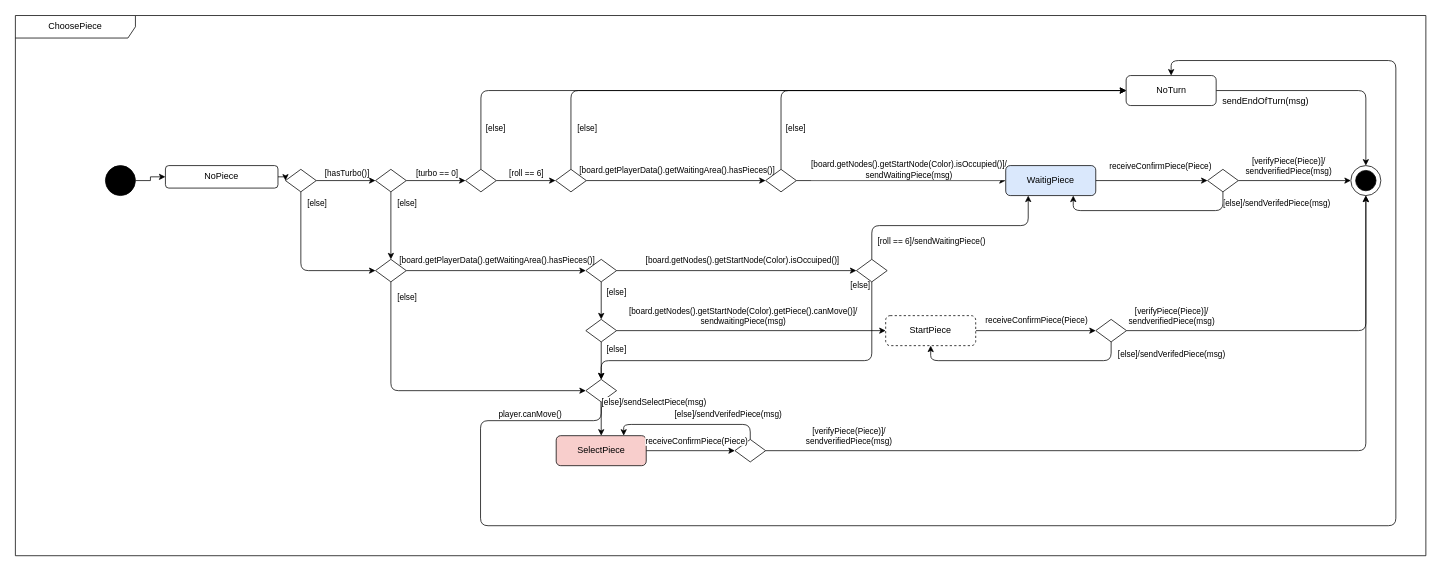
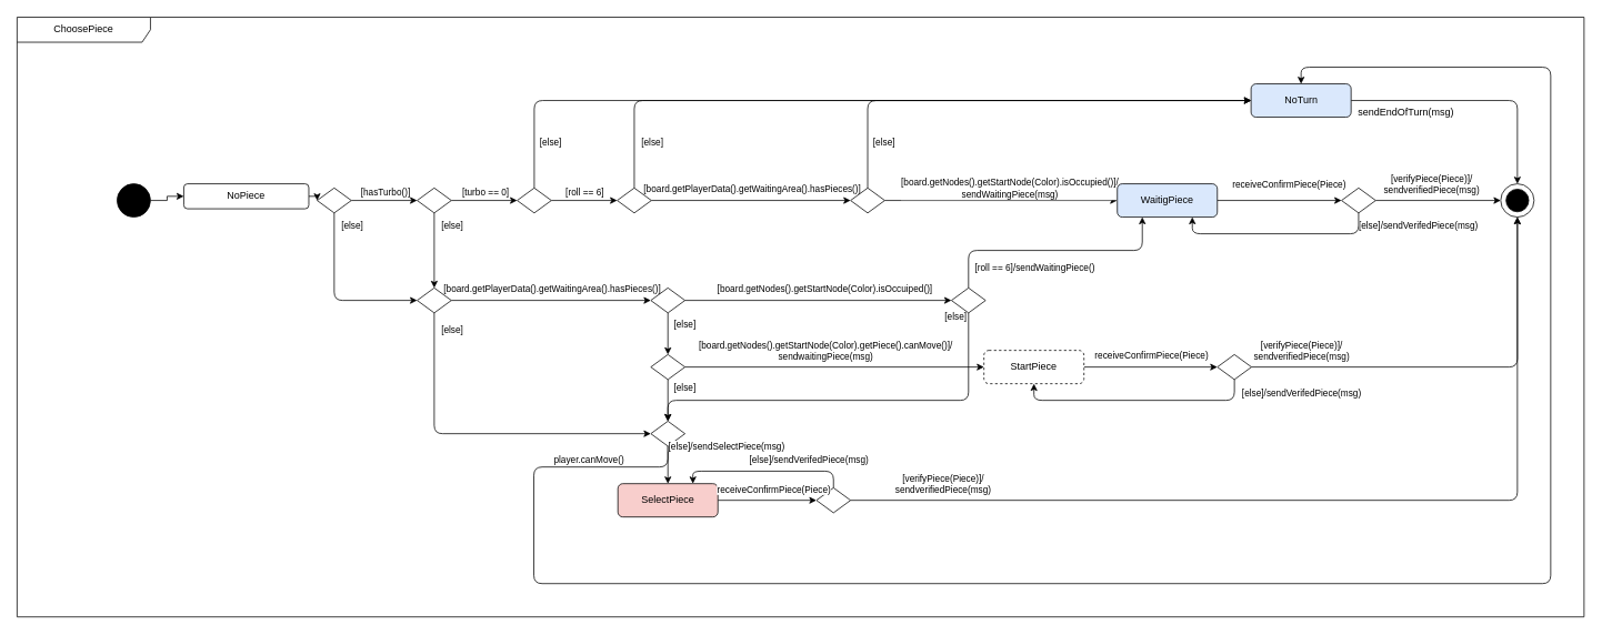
  <mxCell id="0" />
  <mxCell id="1" parent="0" />
  <mxCell id="2" value="ChoosePiece" style="shape=umlFrame;whiteSpace=wrap;html=1;pointerEvents=0;recursiveResize=0;container=1;collapsible=0;width=160;" vertex="1" parent="1"><mxGeometry x="20" y="20" width="1880" height="720" as="geometry" /></mxCell>
  <mxCell id="3" style="edgeStyle=orthogonalEdgeStyle;rounded=0;orthogonalLoop=1;jettySize=auto;html=1;exitX=1;exitY=0.5;exitDx=0;exitDy=0;entryX=0;entryY=0.5;entryDx=0;entryDy=0;" edge="1" parent="2" source="4" target="11"><mxGeometry relative="1" as="geometry" /></mxCell>
  <mxCell id="4" value="NoPiece" style="rounded=1;whiteSpace=wrap;html=1;" vertex="1" parent="2"><mxGeometry x="200" y="200" width="150" height="30" as="geometry" /></mxCell>
  <mxCell id="5" value="" style="ellipse;whiteSpace=wrap;html=1;aspect=fixed;fillColor=#000000;" vertex="1" parent="2"><mxGeometry x="120" y="200" width="40" height="40" as="geometry" /></mxCell>
  <mxCell id="6" style="edgeStyle=orthogonalEdgeStyle;rounded=0;orthogonalLoop=1;jettySize=auto;html=1;entryX=0;entryY=0.5;entryDx=0;entryDy=0;" edge="1" parent="2" source="5" target="4"><mxGeometry relative="1" as="geometry"><mxPoint x="380" y="310" as="targetPoint" /></mxGeometry></mxCell>
  <mxCell id="7" style="edgeStyle=orthogonalEdgeStyle;rounded=0;orthogonalLoop=1;jettySize=auto;html=1;exitX=1;exitY=0.5;exitDx=0;exitDy=0;entryX=0;entryY=0.5;entryDx=0;entryDy=0;" edge="1" parent="2" source="11" target="16"><mxGeometry relative="1" as="geometry" /></mxCell>
  <mxCell id="8" value="[hasTurbo()]" style="edgeLabel;html=1;align=center;verticalAlign=middle;resizable=0;points=[];" vertex="1" connectable="0" parent="7"><mxGeometry x="0.063" y="-2" relative="1" as="geometry"><mxPoint x="-2" y="-12" as="offset" /></mxGeometry></mxCell>
  <mxCell id="9" style="edgeStyle=orthogonalEdgeStyle;rounded=1;orthogonalLoop=1;jettySize=auto;html=1;exitX=0.5;exitY=1;exitDx=0;exitDy=0;entryX=0;entryY=0.5;entryDx=0;entryDy=0;curved=0;" edge="1" parent="2" source="11" target="48"><mxGeometry relative="1" as="geometry" /></mxCell>
  <mxCell id="10" value="[else]" style="edgeLabel;html=1;align=center;verticalAlign=middle;resizable=0;points=[];" vertex="1" connectable="0" parent="9"><mxGeometry x="-0.661" y="4" relative="1" as="geometry"><mxPoint x="17" y="-20" as="offset" /></mxGeometry></mxCell>
  <mxCell id="11" value="" style="rhombus;whiteSpace=wrap;html=1;" vertex="1" parent="2"><mxGeometry x="360" y="205" width="41" height="30" as="geometry" /></mxCell>
  <mxCell id="12" style="edgeStyle=orthogonalEdgeStyle;rounded=0;orthogonalLoop=1;jettySize=auto;html=1;exitX=1;exitY=0.5;exitDx=0;exitDy=0;entryX=0;entryY=0.5;entryDx=0;entryDy=0;" edge="1" parent="2" source="16" target="21"><mxGeometry relative="1" as="geometry" /></mxCell>
  <mxCell id="13" value="[turbo == 0]" style="edgeLabel;html=1;align=center;verticalAlign=middle;resizable=0;points=[];" vertex="1" connectable="0" parent="12"><mxGeometry x="-0.038" y="-1" relative="1" as="geometry"><mxPoint x="2" y="-11" as="offset" /></mxGeometry></mxCell>
  <mxCell id="14" style="edgeStyle=orthogonalEdgeStyle;rounded=0;orthogonalLoop=1;jettySize=auto;html=1;exitX=0.5;exitY=1;exitDx=0;exitDy=0;entryX=0.5;entryY=0;entryDx=0;entryDy=0;" edge="1" parent="2" source="16" target="48"><mxGeometry relative="1" as="geometry" /></mxCell>
  <mxCell id="15" value="[else]" style="edgeLabel;html=1;align=center;verticalAlign=middle;resizable=0;points=[];" vertex="1" connectable="0" parent="14"><mxGeometry x="-0.04" y="-3" relative="1" as="geometry"><mxPoint x="24" y="-28" as="offset" /></mxGeometry></mxCell>
  <mxCell id="16" value="" style="rhombus;whiteSpace=wrap;html=1;" vertex="1" parent="2"><mxGeometry x="480" y="205" width="41" height="30" as="geometry" /></mxCell>
  <mxCell id="17" style="edgeStyle=orthogonalEdgeStyle;rounded=0;orthogonalLoop=1;jettySize=auto;html=1;exitX=1;exitY=0.5;exitDx=0;exitDy=0;entryX=0;entryY=0.5;entryDx=0;entryDy=0;" edge="1" parent="2" source="21" target="26"><mxGeometry relative="1" as="geometry" /></mxCell>
  <mxCell id="18" value="[roll == 6]" style="edgeLabel;html=1;align=center;verticalAlign=middle;resizable=0;points=[];" vertex="1" connectable="0" parent="17"><mxGeometry x="-0.173" y="-1" relative="1" as="geometry"><mxPoint x="6" y="-11" as="offset" /></mxGeometry></mxCell>
  <mxCell id="19" style="edgeStyle=orthogonalEdgeStyle;rounded=1;orthogonalLoop=1;jettySize=auto;html=1;exitX=0.5;exitY=0;exitDx=0;exitDy=0;entryX=0;entryY=0.5;entryDx=0;entryDy=0;curved=0;" edge="1" parent="2" source="21" target="43"><mxGeometry relative="1" as="geometry" /></mxCell>
  <mxCell id="20" value="[else]" style="edgeLabel;html=1;align=center;verticalAlign=middle;resizable=0;points=[];" vertex="1" connectable="0" parent="19"><mxGeometry x="-0.9" relative="1" as="geometry"><mxPoint x="19" y="-7" as="offset" /></mxGeometry></mxCell>
  <mxCell id="21" value="" style="rhombus;whiteSpace=wrap;html=1;" vertex="1" parent="2"><mxGeometry x="600" y="205" width="41" height="30" as="geometry" /></mxCell>
  <mxCell id="22" style="edgeStyle=orthogonalEdgeStyle;rounded=0;orthogonalLoop=1;jettySize=auto;html=1;exitX=1;exitY=0.5;exitDx=0;exitDy=0;entryX=0;entryY=0.5;entryDx=0;entryDy=0;" edge="1" parent="2" source="26" target="31"><mxGeometry relative="1" as="geometry" /></mxCell>
  <mxCell id="23" value="[board.getPlayerData().getWaitingArea().hasPieces()]" style="edgeLabel;html=1;align=center;verticalAlign=middle;resizable=0;points=[];" vertex="1" connectable="0" parent="22"><mxGeometry x="0.026" y="1" relative="1" as="geometry"><mxPoint x="-3" y="-14" as="offset" /></mxGeometry></mxCell>
  <mxCell id="24" style="edgeStyle=orthogonalEdgeStyle;rounded=1;orthogonalLoop=1;jettySize=auto;html=1;exitX=0.5;exitY=0;exitDx=0;exitDy=0;entryX=0;entryY=0.5;entryDx=0;entryDy=0;curved=0;" edge="1" parent="2" source="26" target="43"><mxGeometry relative="1" as="geometry" /></mxCell>
  <mxCell id="25" value="[else]" style="edgeLabel;html=1;align=center;verticalAlign=middle;resizable=0;points=[];" vertex="1" connectable="0" parent="24"><mxGeometry x="-0.88" y="-2" relative="1" as="geometry"><mxPoint x="19" y="-4" as="offset" /></mxGeometry></mxCell>
  <mxCell id="26" value="" style="rhombus;whiteSpace=wrap;html=1;" vertex="1" parent="2"><mxGeometry x="720" y="205" width="41" height="30" as="geometry" /></mxCell>
  <mxCell id="27" style="edgeStyle=orthogonalEdgeStyle;rounded=0;orthogonalLoop=1;jettySize=auto;html=1;exitX=1;exitY=0.5;exitDx=0;exitDy=0;entryX=0;entryY=0.5;entryDx=0;entryDy=0;" edge="1" parent="2" source="31" target="34"><mxGeometry relative="1" as="geometry" /></mxCell>
  <mxCell id="28" value="[board.getNodes().getStartNode(Color).isOccupied()]/&lt;div&gt;sendWaitingPiece(msg)&lt;/div&gt;" style="edgeLabel;html=1;align=center;verticalAlign=middle;resizable=0;points=[];" vertex="1" connectable="0" parent="27"><mxGeometry x="0.078" relative="1" as="geometry"><mxPoint x="-1" y="-15" as="offset" /></mxGeometry></mxCell>
  <mxCell id="29" style="edgeStyle=orthogonalEdgeStyle;rounded=1;orthogonalLoop=1;jettySize=auto;html=1;exitX=0.5;exitY=0;exitDx=0;exitDy=0;entryX=0;entryY=0.5;entryDx=0;entryDy=0;curved=0;" edge="1" parent="2" source="31" target="43"><mxGeometry relative="1" as="geometry" /></mxCell>
  <mxCell id="30" value="[else]" style="edgeLabel;html=1;align=center;verticalAlign=middle;resizable=0;points=[];" vertex="1" connectable="0" parent="29"><mxGeometry x="-0.858" y="-3" relative="1" as="geometry"><mxPoint x="16" y="-15" as="offset" /></mxGeometry></mxCell>
  <mxCell id="31" value="" style="rhombus;whiteSpace=wrap;html=1;" vertex="1" parent="2"><mxGeometry x="1000" y="205" width="41" height="30" as="geometry" /></mxCell>
  <mxCell id="32" style="edgeStyle=orthogonalEdgeStyle;rounded=0;orthogonalLoop=1;jettySize=auto;html=1;exitX=1;exitY=0.5;exitDx=0;exitDy=0;entryX=0;entryY=0.5;entryDx=0;entryDy=0;" edge="1" parent="2" source="34" target="39"><mxGeometry relative="1" as="geometry" /></mxCell>
  <mxCell id="33" value="receiveConfirmPiece(Piece)" style="edgeLabel;html=1;align=center;verticalAlign=middle;resizable=0;points=[];" vertex="1" connectable="0" parent="32"><mxGeometry x="0.013" y="-1" relative="1" as="geometry"><mxPoint x="10" y="-21" as="offset" /></mxGeometry></mxCell>
  <mxCell id="34" value="WaitigPiece" style="rounded=1;whiteSpace=wrap;html=1;fillColor=#dae8fc;" vertex="1" parent="2"><mxGeometry x="1320" y="200" width="120" height="40" as="geometry" /></mxCell>
  <mxCell id="35" style="edgeStyle=orthogonalEdgeStyle;rounded=0;orthogonalLoop=1;jettySize=auto;html=1;exitX=1;exitY=0.5;exitDx=0;exitDy=0;entryX=0;entryY=0.5;entryDx=0;entryDy=0;" edge="1" parent="2" source="39" target="40"><mxGeometry relative="1" as="geometry" /></mxCell>
  <mxCell id="36" value="[verifyPiece(Piece)]/&lt;div&gt;sendverifiedPiece(msg)&lt;/div&gt;" style="edgeLabel;html=1;align=center;verticalAlign=middle;resizable=0;points=[];" vertex="1" connectable="0" parent="35"><mxGeometry x="-0.253" y="1" relative="1" as="geometry"><mxPoint x="10" y="-19" as="offset" /></mxGeometry></mxCell>
  <mxCell id="37" style="edgeStyle=orthogonalEdgeStyle;rounded=1;orthogonalLoop=1;jettySize=auto;html=1;exitX=0.5;exitY=1;exitDx=0;exitDy=0;entryX=0.75;entryY=1;entryDx=0;entryDy=0;curved=0;" edge="1" parent="2" source="39" target="34"><mxGeometry relative="1" as="geometry" /></mxCell>
  <mxCell id="38" value="[else]/sendVerifedPiece(msg)" style="edgeLabel;html=1;align=center;verticalAlign=middle;resizable=0;points=[];" vertex="1" connectable="0" parent="37"><mxGeometry x="-0.844" y="3" relative="1" as="geometry"><mxPoint x="68" y="-4" as="offset" /></mxGeometry></mxCell>
  <mxCell id="39" value="" style="rhombus;whiteSpace=wrap;html=1;" vertex="1" parent="2"><mxGeometry x="1589" y="205" width="41" height="30" as="geometry" /></mxCell>
  <mxCell id="40" value="" style="ellipse;whiteSpace=wrap;html=1;aspect=fixed;" vertex="1" parent="2"><mxGeometry x="1780" y="200" width="40" height="40" as="geometry" /></mxCell>
  <mxCell id="41" value="" style="ellipse;whiteSpace=wrap;html=1;aspect=fixed;fillColor=#000000;" vertex="1" parent="2"><mxGeometry x="1786.41" y="206.41" width="27.18" height="27.18" as="geometry" /></mxCell>
  <mxCell id="42" style="edgeStyle=orthogonalEdgeStyle;rounded=1;orthogonalLoop=1;jettySize=auto;html=1;exitX=1;exitY=0.5;exitDx=0;exitDy=0;entryX=0.5;entryY=0;entryDx=0;entryDy=0;curved=0;" edge="1" parent="2" source="43" target="40"><mxGeometry relative="1" as="geometry" /></mxCell>
- <mxCell id="43" value="NoTurn" style="rounded=1;whiteSpace=wrap;html=1;" vertex="1" parent="2"><mxGeometry x="1480.5" y="80" width="120" height="40" as="geometry" /></mxCell>
+ <mxCell id="43" value="NoTurn" style="rounded=1;whiteSpace=wrap;html=1;fillColor=#dae8fc;" vertex="1" parent="2"><mxGeometry x="1480.5" y="80" width="120" height="40" as="geometry" /></mxCell>
  <mxCell id="44" style="edgeStyle=orthogonalEdgeStyle;rounded=0;orthogonalLoop=1;jettySize=auto;html=1;exitX=1;exitY=0.5;exitDx=0;exitDy=0;entryX=0;entryY=0.5;entryDx=0;entryDy=0;" edge="1" parent="2" source="48" target="53"><mxGeometry relative="1" as="geometry" /></mxCell>
  <mxCell id="45" value="[board.getPlayerData().getWaitingArea().hasPieces()]" style="edgeLabel;html=1;align=center;verticalAlign=middle;resizable=0;points=[];" vertex="1" connectable="0" parent="44"><mxGeometry x="-0.632" y="3" relative="1" as="geometry"><mxPoint x="76" y="-12" as="offset" /></mxGeometry></mxCell>
  <mxCell id="46" style="edgeStyle=orthogonalEdgeStyle;rounded=1;orthogonalLoop=1;jettySize=auto;html=1;exitX=0.5;exitY=1;exitDx=0;exitDy=0;entryX=0;entryY=0.5;entryDx=0;entryDy=0;curved=0;" edge="1" parent="2" source="48" target="62"><mxGeometry relative="1" as="geometry" /></mxCell>
  <mxCell id="47" value="[else]" style="edgeLabel;html=1;align=center;verticalAlign=middle;resizable=0;points=[];" vertex="1" connectable="0" parent="46"><mxGeometry x="-0.804" y="1" relative="1" as="geometry"><mxPoint x="20" y="-20" as="offset" /></mxGeometry></mxCell>
  <mxCell id="48" value="" style="rhombus;whiteSpace=wrap;html=1;" vertex="1" parent="2"><mxGeometry x="480" y="325" width="41" height="30" as="geometry" /></mxCell>
  <mxCell id="49" style="edgeStyle=orthogonalEdgeStyle;rounded=0;orthogonalLoop=1;jettySize=auto;html=1;exitX=0.5;exitY=1;exitDx=0;exitDy=0;entryX=0.5;entryY=0;entryDx=0;entryDy=0;" edge="1" parent="2" source="53" target="58"><mxGeometry relative="1" as="geometry" /></mxCell>
  <mxCell id="50" value="[else]" style="edgeLabel;html=1;align=center;verticalAlign=middle;resizable=0;points=[];" vertex="1" connectable="0" parent="49"><mxGeometry x="-0.497" y="1" relative="1" as="geometry"><mxPoint x="19" as="offset" /></mxGeometry></mxCell>
  <mxCell id="51" style="edgeStyle=orthogonalEdgeStyle;rounded=0;orthogonalLoop=1;jettySize=auto;html=1;exitX=1;exitY=0.5;exitDx=0;exitDy=0;entryX=0;entryY=0.5;entryDx=0;entryDy=0;" edge="1" parent="2" source="53" target="69"><mxGeometry relative="1" as="geometry" /></mxCell>
  <mxCell id="52" value="[board.getNodes().getStartNode(Color).isOccuiped()]" style="edgeLabel;html=1;align=center;verticalAlign=middle;resizable=0;points=[];" vertex="1" connectable="0" parent="51"><mxGeometry x="0.196" y="-2" relative="1" as="geometry"><mxPoint x="-24" y="-17" as="offset" /></mxGeometry></mxCell>
  <mxCell id="53" value="" style="rhombus;whiteSpace=wrap;html=1;" vertex="1" parent="2"><mxGeometry x="760.33" y="325" width="41" height="30" as="geometry" /></mxCell>
  <mxCell id="54" style="edgeStyle=orthogonalEdgeStyle;rounded=0;orthogonalLoop=1;jettySize=auto;html=1;exitX=0.5;exitY=1;exitDx=0;exitDy=0;entryX=0.5;entryY=0;entryDx=0;entryDy=0;" edge="1" parent="2" source="58" target="62"><mxGeometry relative="1" as="geometry" /></mxCell>
  <mxCell id="55" value="[else]" style="edgeLabel;html=1;align=center;verticalAlign=middle;resizable=0;points=[];" vertex="1" connectable="0" parent="54"><mxGeometry x="-0.623" y="1" relative="1" as="geometry"><mxPoint x="19" as="offset" /></mxGeometry></mxCell>
  <mxCell id="56" style="edgeStyle=orthogonalEdgeStyle;rounded=0;orthogonalLoop=1;jettySize=auto;html=1;exitX=1;exitY=0.5;exitDx=0;exitDy=0;entryX=0;entryY=0.5;entryDx=0;entryDy=0;" edge="1" parent="2" source="58" target="71"><mxGeometry relative="1" as="geometry" /></mxCell>
  <mxCell id="57" value="[board.getNodes().getStartNode(Color).getPiece().canMove()]/&lt;div&gt;sendwaitingPiece(msg)&lt;/div&gt;" style="edgeLabel;html=1;align=center;verticalAlign=middle;resizable=0;points=[];" vertex="1" connectable="0" parent="56"><mxGeometry x="-0.451" relative="1" as="geometry"><mxPoint x="70" y="-20" as="offset" /></mxGeometry></mxCell>
  <mxCell id="58" value="" style="rhombus;whiteSpace=wrap;html=1;" vertex="1" parent="2"><mxGeometry x="760.33" y="405" width="41" height="30" as="geometry" /></mxCell>
  <mxCell id="59" style="edgeStyle=orthogonalEdgeStyle;rounded=0;orthogonalLoop=1;jettySize=auto;html=1;exitX=0.5;exitY=1;exitDx=0;exitDy=0;entryX=0.5;entryY=0;entryDx=0;entryDy=0;" edge="1" parent="2" source="62" target="64"><mxGeometry relative="1" as="geometry" /></mxCell>
  <mxCell id="60" style="edgeStyle=orthogonalEdgeStyle;rounded=1;orthogonalLoop=1;jettySize=auto;html=1;exitX=0.5;exitY=1;exitDx=0;exitDy=0;entryX=0.5;entryY=0;entryDx=0;entryDy=0;curved=0;" edge="1" parent="2" source="62" target="43"><mxGeometry relative="1" as="geometry"><Array as="points"><mxPoint x="781" y="540" /><mxPoint x="620" y="540" /><mxPoint x="620" y="680" /><mxPoint x="1840" y="680" /><mxPoint x="1840" y="60" /><mxPoint x="1541" y="60" /></Array></mxGeometry></mxCell>
  <mxCell id="61" value="player.canMove()" style="edgeLabel;html=1;align=center;verticalAlign=middle;resizable=0;points=[];" vertex="1" connectable="0" parent="60"><mxGeometry x="-0.899" relative="1" as="geometry"><mxPoint x="6" y="-10" as="offset" /></mxGeometry></mxCell>
  <mxCell id="62" value="" style="rhombus;whiteSpace=wrap;html=1;" vertex="1" parent="2"><mxGeometry x="760.33" y="485" width="41" height="30" as="geometry" /></mxCell>
  <mxCell id="63" style="edgeStyle=orthogonalEdgeStyle;rounded=0;orthogonalLoop=1;jettySize=auto;html=1;exitX=1;exitY=0.5;exitDx=0;exitDy=0;entryX=0;entryY=0.5;entryDx=0;entryDy=0;" edge="1" parent="2" source="64" target="74"><mxGeometry relative="1" as="geometry" /></mxCell>
  <mxCell id="64" value="SelectPiece" style="rounded=1;whiteSpace=wrap;html=1;fillColor=#f8cecc;" vertex="1" parent="2"><mxGeometry x="720.83" y="560" width="120" height="40" as="geometry" /></mxCell>
  <mxCell id="65" style="edgeStyle=orthogonalEdgeStyle;rounded=1;orthogonalLoop=1;jettySize=auto;html=1;exitX=0.5;exitY=0;exitDx=0;exitDy=0;entryX=0.25;entryY=1;entryDx=0;entryDy=0;curved=0;" edge="1" parent="2" source="69" target="34"><mxGeometry relative="1" as="geometry"><Array as="points"><mxPoint x="1142" y="280" /><mxPoint x="1350" y="280" /></Array></mxGeometry></mxCell>
  <mxCell id="66" value="[roll == 6]/sendWaitingPiece()" style="edgeLabel;html=1;align=center;verticalAlign=middle;resizable=0;points=[];" vertex="1" connectable="0" parent="65"><mxGeometry x="-0.88" relative="1" as="geometry"><mxPoint x="79" y="-7" as="offset" /></mxGeometry></mxCell>
  <mxCell id="67" style="edgeStyle=orthogonalEdgeStyle;rounded=1;orthogonalLoop=1;jettySize=auto;html=1;exitX=0.5;exitY=1;exitDx=0;exitDy=0;entryX=0.5;entryY=0;entryDx=0;entryDy=0;curved=0;" edge="1" parent="2" source="69" target="62"><mxGeometry relative="1" as="geometry"><Array as="points"><mxPoint x="1142" y="460" /><mxPoint x="781" y="460" /></Array></mxGeometry></mxCell>
  <mxCell id="68" value="[else]" style="edgeLabel;html=1;align=center;verticalAlign=middle;resizable=0;points=[];" vertex="1" connectable="0" parent="67"><mxGeometry x="-0.738" y="-1" relative="1" as="geometry"><mxPoint x="-15" y="-60" as="offset" /></mxGeometry></mxCell>
  <mxCell id="69" value="" style="rhombus;whiteSpace=wrap;html=1;" vertex="1" parent="2"><mxGeometry x="1121" y="325" width="41" height="30" as="geometry" /></mxCell>
  <mxCell id="70" style="edgeStyle=orthogonalEdgeStyle;rounded=0;orthogonalLoop=1;jettySize=auto;html=1;exitX=1;exitY=0.5;exitDx=0;exitDy=0;entryX=0;entryY=0.5;entryDx=0;entryDy=0;" edge="1" parent="2" source="71" target="77"><mxGeometry relative="1" as="geometry" /></mxCell>
  <mxCell id="71" value="StartPiece" style="rounded=1;whiteSpace=wrap;html=1;dashed=1;" vertex="1" parent="2"><mxGeometry x="1160" y="400" width="120" height="40" as="geometry" /></mxCell>
  <mxCell id="72" style="edgeStyle=orthogonalEdgeStyle;rounded=1;orthogonalLoop=1;jettySize=auto;html=1;exitX=0.5;exitY=0;exitDx=0;exitDy=0;entryX=0.75;entryY=0;entryDx=0;entryDy=0;curved=0;" edge="1" parent="2" source="74" target="64"><mxGeometry relative="1" as="geometry" /></mxCell>
  <mxCell id="73" style="edgeStyle=orthogonalEdgeStyle;rounded=1;orthogonalLoop=1;jettySize=auto;html=1;exitX=1;exitY=0.5;exitDx=0;exitDy=0;entryX=0.5;entryY=1;entryDx=0;entryDy=0;curved=0;" edge="1" parent="2" source="74" target="40"><mxGeometry relative="1" as="geometry" /></mxCell>
  <mxCell id="74" value="" style="rhombus;whiteSpace=wrap;html=1;" vertex="1" parent="2"><mxGeometry x="959" y="565" width="41" height="30" as="geometry" /></mxCell>
  <mxCell id="75" style="edgeStyle=orthogonalEdgeStyle;rounded=1;orthogonalLoop=1;jettySize=auto;html=1;exitX=1;exitY=0.5;exitDx=0;exitDy=0;entryX=0.5;entryY=1;entryDx=0;entryDy=0;curved=0;" edge="1" parent="2" source="77" target="40"><mxGeometry relative="1" as="geometry" /></mxCell>
  <mxCell id="76" style="edgeStyle=orthogonalEdgeStyle;rounded=1;orthogonalLoop=1;jettySize=auto;html=1;exitX=0.5;exitY=1;exitDx=0;exitDy=0;entryX=0.5;entryY=1;entryDx=0;entryDy=0;curved=0;" edge="1" parent="2" source="77" target="71"><mxGeometry relative="1" as="geometry" /></mxCell>
  <mxCell id="77" value="" style="rhombus;whiteSpace=wrap;html=1;" vertex="1" parent="2"><mxGeometry x="1440" y="405" width="41" height="30" as="geometry" /></mxCell>
  <mxCell id="78" value="receiveConfirmPiece(Piece)" style="edgeLabel;html=1;align=center;verticalAlign=middle;resizable=0;points=[];" vertex="1" connectable="0" parent="2"><mxGeometry x="1360" y="405" as="geometry" /></mxCell>
  <mxCell id="79" value="receiveConfirmPiece(Piece)" style="edgeLabel;html=1;align=center;verticalAlign=middle;resizable=0;points=[];" vertex="1" connectable="0" parent="2"><mxGeometry x="900" y="470" as="geometry"><mxPoint x="7" y="96" as="offset" /></mxGeometry></mxCell>
  <mxCell id="80" value="[verifyPiece(Piece)]/&lt;div&gt;sendverifiedPiece(msg)&lt;/div&gt;" style="edgeLabel;html=1;align=center;verticalAlign=middle;resizable=0;points=[];" vertex="1" connectable="0" parent="2"><mxGeometry x="1540.502" y="400" as="geometry" /></mxCell>
  <mxCell id="81" value="[verifyPiece(Piece)]/&lt;div&gt;sendverifiedPiece(msg)&lt;/div&gt;" style="edgeLabel;html=1;align=center;verticalAlign=middle;resizable=0;points=[];" vertex="1" connectable="0" parent="2"><mxGeometry x="1110.002" y="560" as="geometry" /></mxCell>
  <mxCell id="82" value="[else]/sendVerifedPiece(msg)" style="edgeLabel;html=1;align=center;verticalAlign=middle;resizable=0;points=[];" vertex="1" connectable="0" parent="2"><mxGeometry x="1540.497" y="450.002" as="geometry" /></mxCell>
  <mxCell id="83" value="[else]/sendVerifedPiece(msg)" style="edgeLabel;html=1;align=center;verticalAlign=middle;resizable=0;points=[];" vertex="1" connectable="0" parent="2"><mxGeometry x="949.997" y="530.002" as="geometry" /></mxCell>
  <mxCell id="84" value="[else]/sendSelectPiece(msg)" style="edgeLabel;html=1;align=center;verticalAlign=middle;resizable=0;points=[];" vertex="1" connectable="0" parent="2"><mxGeometry x="850" y="514.995" as="geometry" /></mxCell>
  <mxCell id="85" value="sendEndOfTurn(msg)" style="text;html=1;align=center;verticalAlign=middle;resizable=0;points=[];autosize=1;strokeColor=none;fillColor=none;" vertex="1" parent="2"><mxGeometry x="1595.5" y="100" width="140" height="30" as="geometry" /></mxCell>
